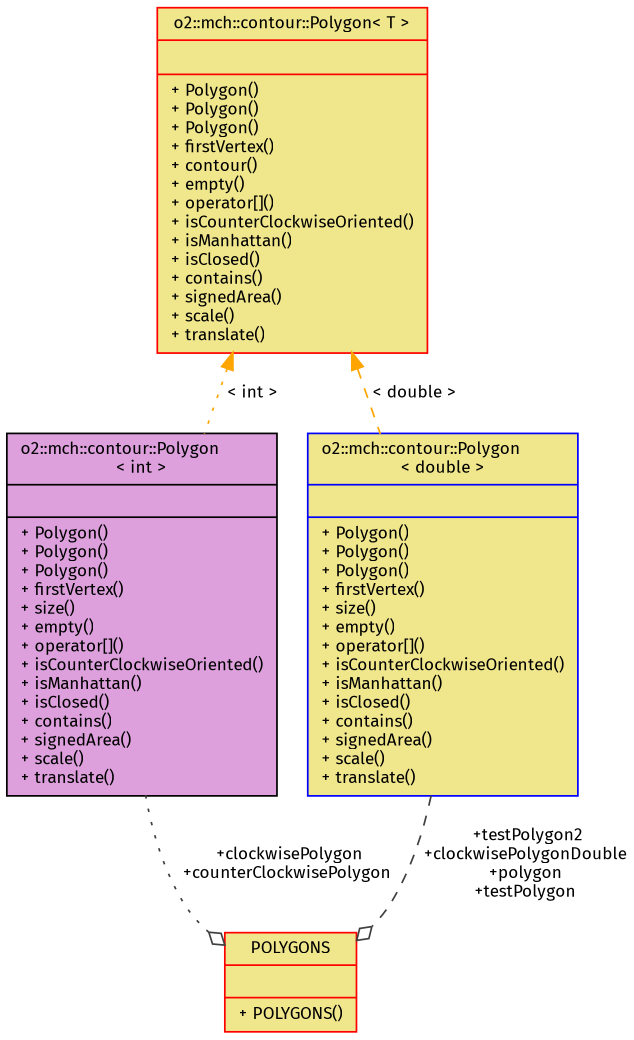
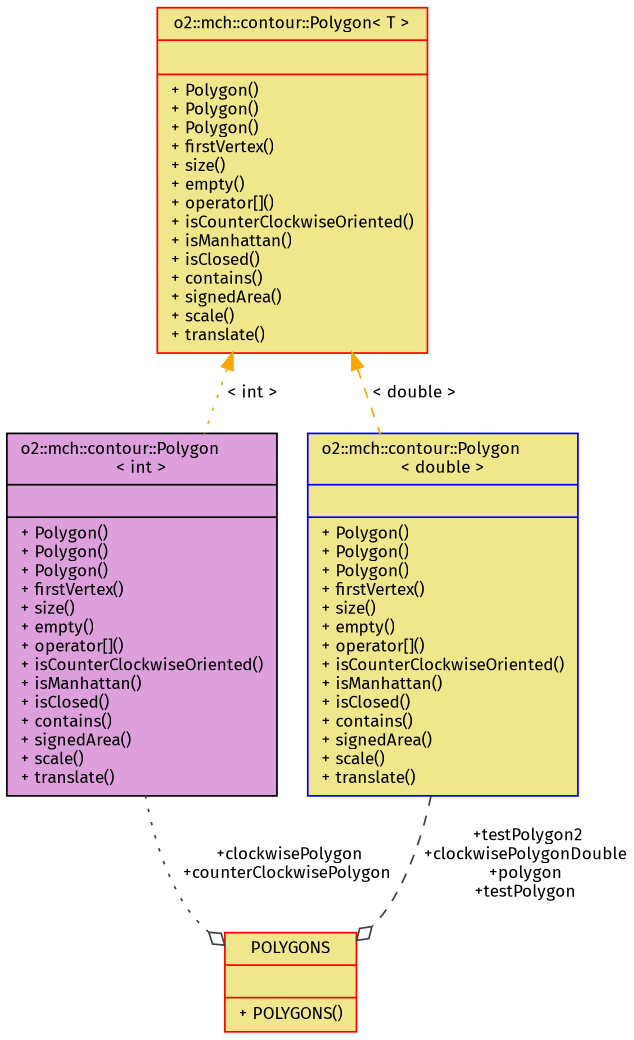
  digraph {
    fontname="Fira Sans"
    node [color=red fillcolor=khaki fontname="Fira Sans" fontsize=10 shape=record style=filled]
    edge [color=grey25 fontname="Fira Sans" fontsize=10 labelfontname=Helvetica labelfontsize=10 style=dotted]
    n1 [fontcolor=black height=0.2 label="{POLYGONS\n||+ POLYGONS()\l}" width=0.4]
    n2 [color=black height=0.2 label="{o2::mch::contour::Polygon\l\< int \>\n||+ Polygon()\l+ Polygon()\l+ Polygon()\l+ firstVertex()\l+ size()\l+ empty()\l+ operator[]()\l+ isCounterClockwiseOriented()\l+ isManhattan()\l+ isClosed()\l+ contains()\l+ signedArea()\l+ scale()\l+ translate()\l}" width=0.4 fillcolor=plum]
-   n3 [height=0.2 label="{o2::mch::contour::Polygon\< T \>\n||+ Polygon()\l+ Polygon()\l+ Polygon()\l+ firstVertex()\l+ contour()\l+ empty()\l+ operator[]()\l+ isCounterClockwiseOriented()\l+ isManhattan()\l+ isClosed()\l+ contains()\l+ signedArea()\l+ scale()\l+ translate()\l}" width=0.4]
+   n3 [height=0.2 label="{o2::mch::contour::Polygon\< T \>\n||+ Polygon()\l+ Polygon()\l+ Polygon()\l+ firstVertex()\l+ size()\l+ empty()\l+ operator[]()\l+ isCounterClockwiseOriented()\l+ isManhattan()\l+ isClosed()\l+ contains()\l+ signedArea()\l+ scale()\l+ translate()\l}" width=0.4]
    n4 [color=blue height=0.2 label="{o2::mch::contour::Polygon\l\< double \>\n||+ Polygon()\l+ Polygon()\l+ Polygon()\l+ firstVertex()\l+ size()\l+ empty()\l+ operator[]()\l+ isCounterClockwiseOriented()\l+ isManhattan()\l+ isClosed()\l+ contains()\l+ signedArea()\l+ scale()\l+ translate()\l}" width=0.4]
    n2 -> n1 [arrowhead=odiamond label=" +clockwisePolygon\n+counterClockwisePolygon"]
    n3 -> n2 [color=orange dir=back label=" \< int \>"]
    n3 -> n4 [color=orange dir=back label=" \< double \>" style=dashed]
    n4 -> n1 [arrowhead=odiamond label=" +testPolygon2\n+clockwisePolygonDouble\n+polygon\n+testPolygon" style=dashed]
  }
